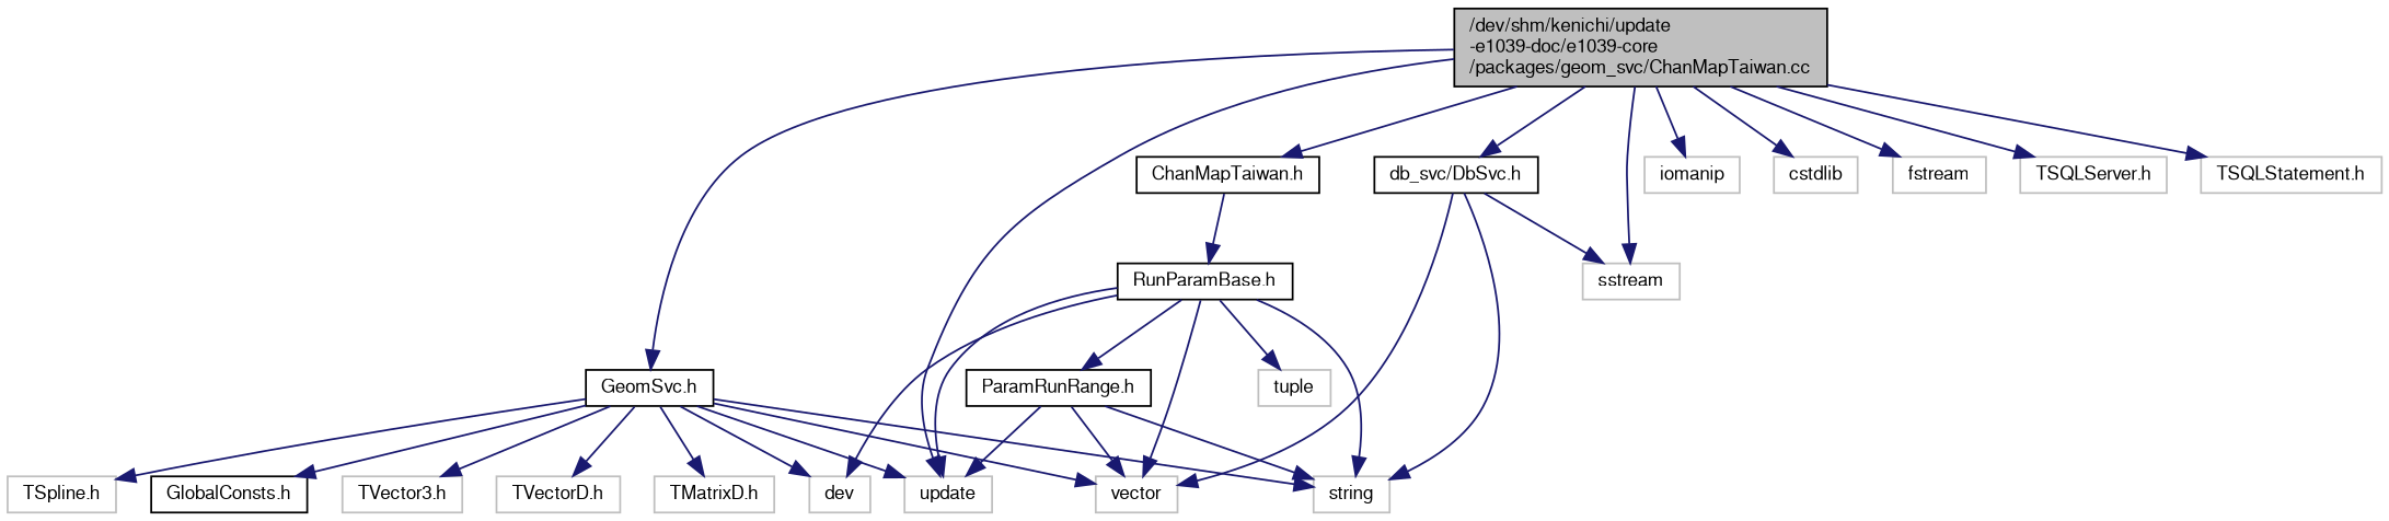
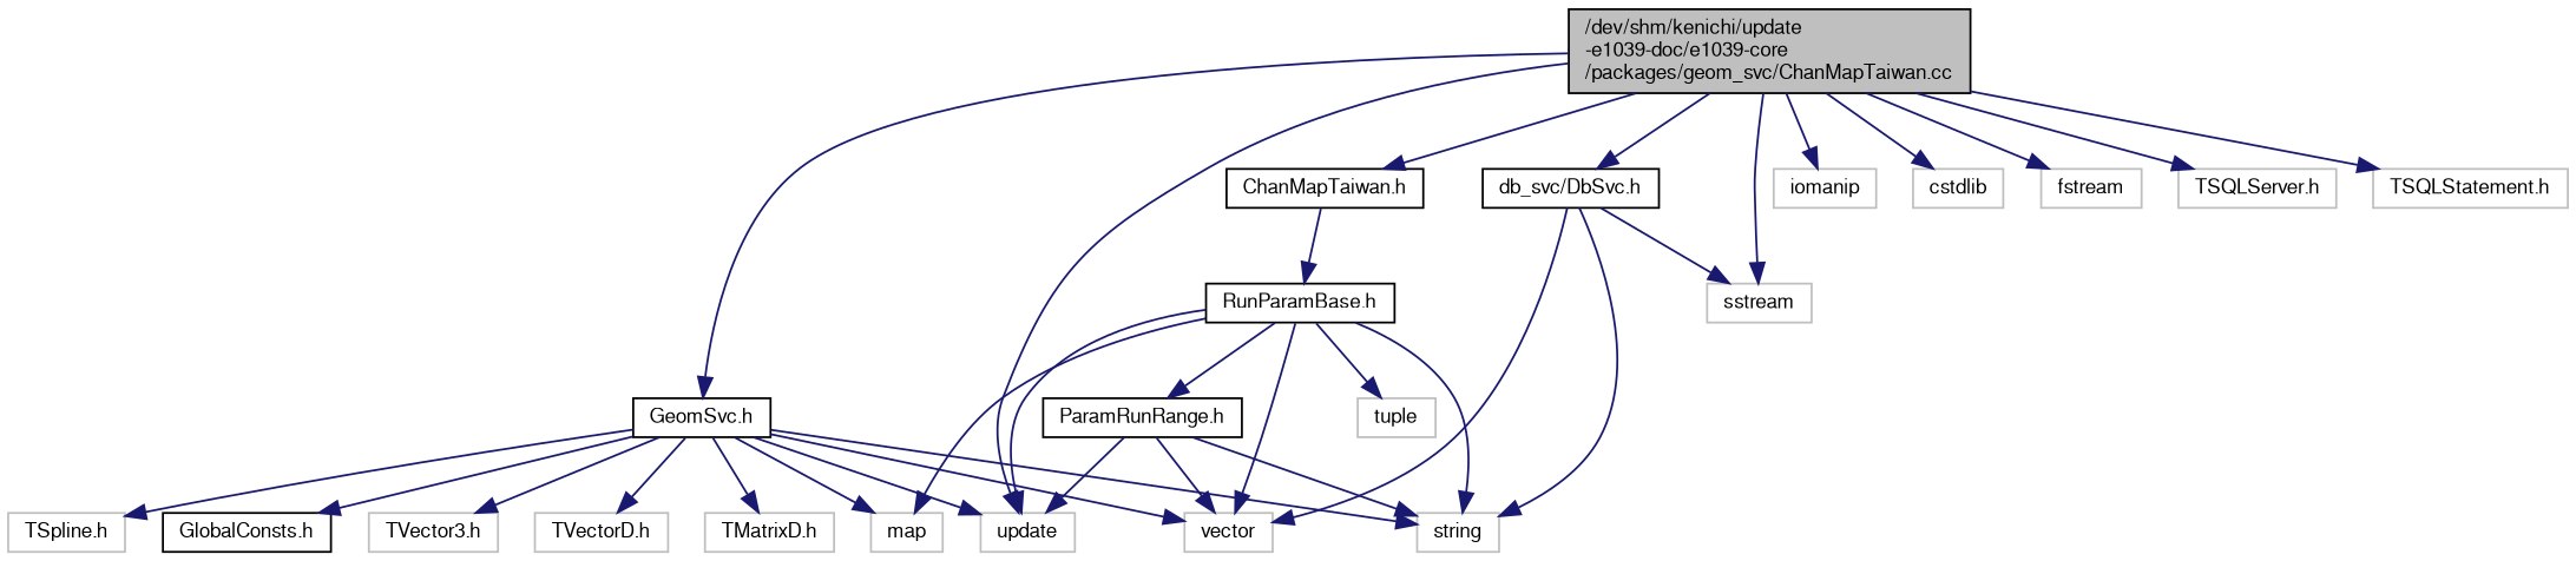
  digraph {
    node [color=grey75 fontname=FreeSans fontsize=10 shape=record]
    edge [color=midnightblue fontname=FreeSans fontsize=10 labelfontname=FreeSans labelfontsize=10 style=solid]
    n1 [color=black fillcolor=grey75 fontcolor=black height=0.2 label="/dev/shm/kenichi/update\l-e1039-doc/e1039-core\l/packages/geom_svc/ChanMapTaiwan.cc" style=filled width=0.4]
    n2 [height=0.2 label=update width=0.4]
    n3 [height=0.2 label=iomanip width=0.4]
    n4 [height=0.2 label=sstream width=0.4]
    n5 [height=0.2 label=cstdlib width=0.4]
    n6 [height=0.2 label=fstream width=0.4]
    n7 [height=0.2 label="TSQLServer.h" width=0.4]
    n8 [height=0.2 label="TSQLStatement.h" width=0.4]
    n9 [color=black height=0.2 label="db_svc/DbSvc.h" width=0.4]
    n10 [color=black height=0.2 label="GeomSvc.h" width=0.4]
    n11 [color=black height=0.2 label="ChanMapTaiwan.h" width=0.4]
    n12 [height=0.2 label=vector width=0.4]
    n13 [height=0.2 label=string width=0.4]
-   n14 [height=0.2 label=dev width=0.4]
+   n14 [height=0.2 label=map width=0.4]
    n15 [height=0.2 label="TVector3.h" width=0.4]
    n16 [height=0.2 label="TVectorD.h" width=0.4]
    n17 [height=0.2 label="TMatrixD.h" width=0.4]
    n18 [height=0.2 label="TSpline.h" width=0.4]
    n19 [color=black height=0.2 label="GlobalConsts.h" width=0.4]
    n20 [color=black height=0.2 label="RunParamBase.h" width=0.4]
    n21 [height=0.2 label=tuple width=0.4]
    n22 [color=black height=0.2 label="ParamRunRange.h" width=0.4]
    n1 -> n2
    n1 -> n3
    n1 -> n4
    n1 -> n5
    n1 -> n6
    n1 -> n7
    n1 -> n8
    n1 -> n9
    n1 -> n10
    n1 -> n11
    n9 -> n4
    n9 -> n12
    n9 -> n13
    n10 -> n2
    n10 -> n12
    n10 -> n13
    n10 -> n14
    n10 -> n15
    n10 -> n16
    n10 -> n17
    n10 -> n18
    n10 -> n19
    n11 -> n20
    n20 -> n2
    n20 -> n12
    n20 -> n13
    n20 -> n14
    n20 -> n21
    n20 -> n22
    n22 -> n2
    n22 -> n12
    n22 -> n13
  }
